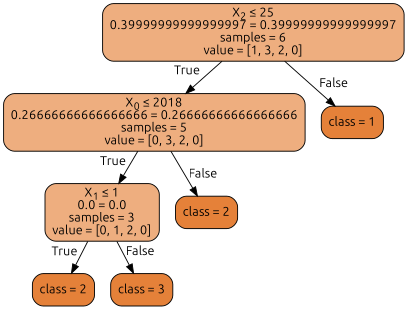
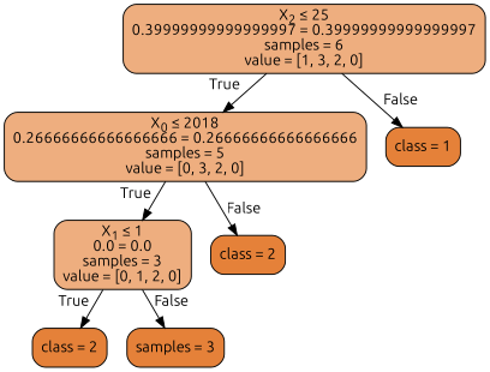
  digraph {
    fontname=Ubuntu
    node [color=black fillcolor="#e58139ff" fontname=Ubuntu shape=box style="filled, rounded"]
    edge [fontname=Ubuntu headlabel=True labelangle=45 labeldistance=2.5]
    n1 [fillcolor="#e58139a4" label=<X<SUB>2</SUB> &le; 25<br/>0.39999999999999997 = 0.39999999999999997<br/>samples = 6<br/>value = [1, 3, 2, 0]>]
    n2 [fillcolor="#e58139a4" label=<X<SUB>0</SUB> &le; 2018<br/>0.26666666666666666 = 0.26666666666666666<br/>samples = 5<br/>value = [0, 3, 2, 0]>]
    n3 [label="class = 1"]
    n4 [fillcolor="#e58139a4" label=<X<SUB>1</SUB> &le; 1<br/>0.0 = 0.0<br/>samples = 3<br/>value = [0, 1, 2, 0]>]
    n5 [label="class = 2"]
    n6 [label="class = 2"]
-   n7 [label="class = 3"]
+   n7 [label="samples = 3"]
    n1 -> n2
    n1 -> n3 [headlabel=False labelangle=-45]
    n2 -> n4
    n2 -> n5 [headlabel=False labelangle=-45]
    n4 -> n6
    n4 -> n7 [headlabel=False labelangle=-45]
  }
